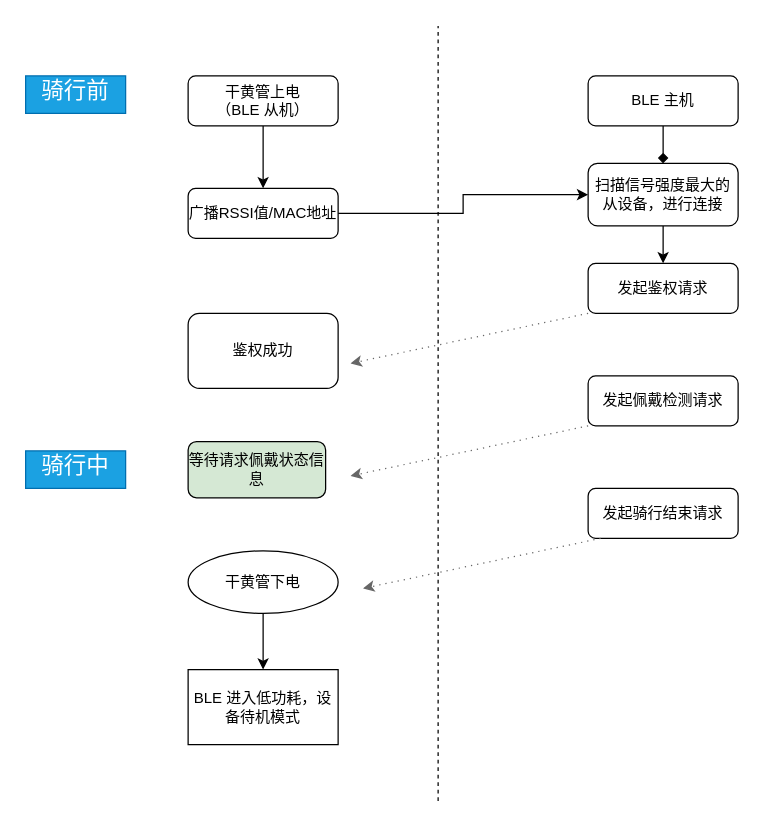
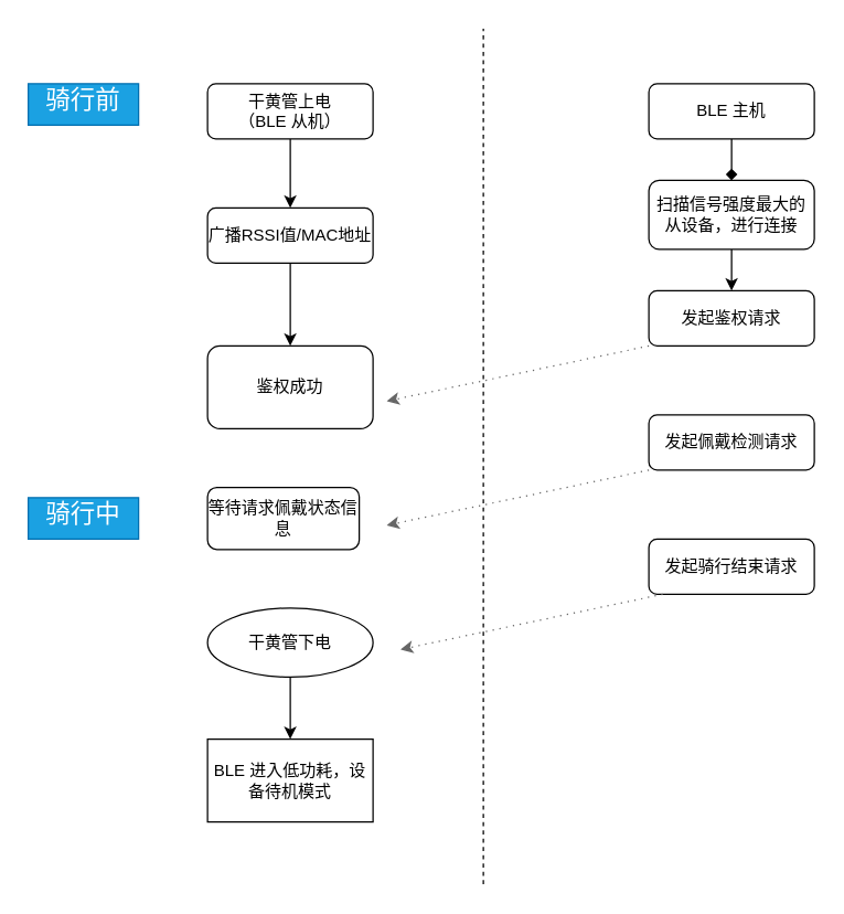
  <mxCell id="0" />
  <mxCell id="1" parent="0" />
  <mxCell id="2" value="" style="edgeStyle=orthogonalEdgeStyle;rounded=0;orthogonalLoop=1;jettySize=auto;html=1;" edge="1" parent="1" source="3" target="5"><mxGeometry relative="1" as="geometry" /></mxCell>
  <mxCell id="3" value="干黄管上电&lt;br&gt;（BLE 从机）" style="rounded=1;whiteSpace=wrap;html=1;fontSize=12;glass=0;strokeWidth=1;shadow=0;" parent="1" vertex="1"><mxGeometry x="150" y="60" width="120" height="40" as="geometry" /></mxCell>
- <mxCell id="4" value="" style="edgeStyle=orthogonalEdgeStyle;rounded=0;orthogonalLoop=1;jettySize=auto;html=1;" edge="1" parent="1" source="5" target="11"><mxGeometry relative="1" as="geometry" /></mxCell>
+ <mxCell id="4" value="" style="edgeStyle=orthogonalEdgeStyle;rounded=0;orthogonalLoop=1;jettySize=auto;html=1;" edge="1" parent="1" source="5" target="13"><mxGeometry relative="1" as="geometry" /></mxCell>
  <mxCell id="5" value="广播RSSI值/MAC地址" style="rounded=1;whiteSpace=wrap;html=1;fontSize=12;glass=0;strokeWidth=1;shadow=0;" vertex="1" parent="1"><mxGeometry x="150" y="150" width="120" height="40" as="geometry" /></mxCell>
  <mxCell id="6" value="&lt;h1 style=&quot;font-size: 18px;&quot;&gt;&lt;font style=&quot;font-weight: normal; font-size: 18px;&quot; color=&quot;#ffffff&quot;&gt;骑行前&lt;/font&gt;&lt;/h1&gt;" style="text;html=1;fillColor=#1ba1e2;spacing=5;spacingTop=-20;whiteSpace=wrap;overflow=hidden;rounded=0;strokeColor=#006EAF;fontColor=#ffffff;align=center;verticalAlign=top;fontSize=18;" vertex="1" parent="1"><mxGeometry x="20" y="60" width="80" height="30" as="geometry" /></mxCell>
  <mxCell id="7" value="" style="endArrow=none;dashed=1;html=1;rounded=0;" edge="1" parent="1"><mxGeometry width="50" height="50" relative="1" as="geometry"><mxPoint x="350" y="640" as="sourcePoint" /><mxPoint x="350" y="20" as="targetPoint" /></mxGeometry></mxCell>
  <mxCell id="8" value="" style="edgeStyle=orthogonalEdgeStyle;rounded=0;orthogonalLoop=1;jettySize=auto;html=1;endArrow=diamond;" edge="1" parent="1" source="9" target="11"><mxGeometry relative="1" as="geometry" /></mxCell>
  <mxCell id="9" value="BLE 主机" style="rounded=1;whiteSpace=wrap;html=1;fontSize=12;glass=0;strokeWidth=1;shadow=0;" vertex="1" parent="1"><mxGeometry x="470" y="60" width="120" height="40" as="geometry" /></mxCell>
  <mxCell id="10" value="" style="edgeStyle=orthogonalEdgeStyle;rounded=0;orthogonalLoop=1;jettySize=auto;html=1;" edge="1" parent="1" source="11" target="12"><mxGeometry relative="1" as="geometry" /></mxCell>
  <mxCell id="11" value="扫描信号强度最大的从设备，进行连接" style="whiteSpace=wrap;html=1;rounded=1;glass=0;strokeWidth=1;shadow=0;" vertex="1" parent="1"><mxGeometry x="470" y="130" width="120" height="50" as="geometry" /></mxCell>
  <mxCell id="12" value="发起鉴权请求" style="whiteSpace=wrap;html=1;rounded=1;glass=0;strokeWidth=1;shadow=0;" vertex="1" parent="1"><mxGeometry x="470" y="210" width="120" height="40" as="geometry" /></mxCell>
  <mxCell id="13" value="鉴权成功" style="whiteSpace=wrap;html=1;rounded=1;glass=0;strokeWidth=1;shadow=0;" vertex="1" parent="1"><mxGeometry x="150" y="250" width="120" height="60" as="geometry" /></mxCell>
  <mxCell id="14" value="" style="endArrow=classic;html=1;rounded=0;exitX=0;exitY=0.75;exitDx=0;exitDy=0;dashed=1;dashPattern=1 4;fillColor=#f5f5f5;gradientColor=#b3b3b3;strokeColor=#666666;" edge="1" parent="1"><mxGeometry width="50" height="50" relative="1" as="geometry"><mxPoint x="470" y="250" as="sourcePoint" /><mxPoint x="280" y="290" as="targetPoint" /></mxGeometry></mxCell>
  <mxCell id="15" value="&lt;h1 style=&quot;font-size: 18px;&quot;&gt;&lt;font style=&quot;font-weight: normal; font-size: 18px;&quot; color=&quot;#ffffff&quot;&gt;骑行中&lt;/font&gt;&lt;/h1&gt;" style="text;html=1;fillColor=#1ba1e2;spacing=5;spacingTop=-20;whiteSpace=wrap;overflow=hidden;rounded=0;strokeColor=#006EAF;fontColor=#ffffff;align=center;verticalAlign=top;fontSize=18;" vertex="1" parent="1"><mxGeometry x="20" y="360" width="80" height="30" as="geometry" /></mxCell>
- <mxCell id="16" value="等待请求佩戴状态信息" style="rounded=1;whiteSpace=wrap;html=1;fontSize=12;glass=0;strokeWidth=1;shadow=0;fillColor=#d5e8d4;" vertex="1" parent="1"><mxGeometry x="150" y="352.5" width="110" height="45" as="geometry" /></mxCell>
+ <mxCell id="16" value="等待请求佩戴状态信息" style="rounded=1;whiteSpace=wrap;html=1;fontSize=12;glass=0;strokeWidth=1;shadow=0;" vertex="1" parent="1"><mxGeometry x="150" y="352.5" width="110" height="45" as="geometry" /></mxCell>
  <mxCell id="17" value="" style="edgeStyle=orthogonalEdgeStyle;rounded=0;orthogonalLoop=1;jettySize=auto;html=1;" edge="1" parent="1" source="18" target="19"><mxGeometry relative="1" as="geometry" /></mxCell>
  <mxCell id="18" value="干黄管下电" style="ellipse;whiteSpace=wrap;html=1;fontSize=12;glass=0;strokeWidth=1;shadow=0;" vertex="1" parent="1"><mxGeometry x="150" y="440" width="120" height="50" as="geometry" /></mxCell>
  <mxCell id="19" value="BLE 进入低功耗，设备待机模式" style="whiteSpace=wrap;html=1;glass=0;strokeWidth=1;shadow=0;rounded=0;" vertex="1" parent="1"><mxGeometry x="150" y="535" width="120" height="60" as="geometry" /></mxCell>
  <mxCell id="20" value="发起佩戴检测请求" style="whiteSpace=wrap;html=1;rounded=1;glass=0;strokeWidth=1;shadow=0;" vertex="1" parent="1"><mxGeometry x="470" y="300" width="120" height="40" as="geometry" /></mxCell>
  <mxCell id="21" value="发起骑行结束请求" style="whiteSpace=wrap;html=1;rounded=1;glass=0;strokeWidth=1;shadow=0;" vertex="1" parent="1"><mxGeometry x="470" y="390" width="120" height="40" as="geometry" /></mxCell>
  <mxCell id="22" value="" style="endArrow=classic;html=1;rounded=0;exitX=0;exitY=0.75;exitDx=0;exitDy=0;dashed=1;dashPattern=1 4;fillColor=#f5f5f5;gradientColor=#b3b3b3;strokeColor=#666666;" edge="1" parent="1"><mxGeometry width="50" height="50" relative="1" as="geometry"><mxPoint x="470" y="340" as="sourcePoint" /><mxPoint x="280" y="380" as="targetPoint" /></mxGeometry></mxCell>
  <mxCell id="23" value="" style="endArrow=classic;html=1;rounded=0;exitX=0;exitY=0.75;exitDx=0;exitDy=0;dashed=1;dashPattern=1 4;fillColor=#f5f5f5;gradientColor=#b3b3b3;strokeColor=#666666;" edge="1" parent="1"><mxGeometry width="50" height="50" relative="1" as="geometry"><mxPoint x="480" y="430" as="sourcePoint" /><mxPoint x="290" y="470" as="targetPoint" /></mxGeometry></mxCell>
